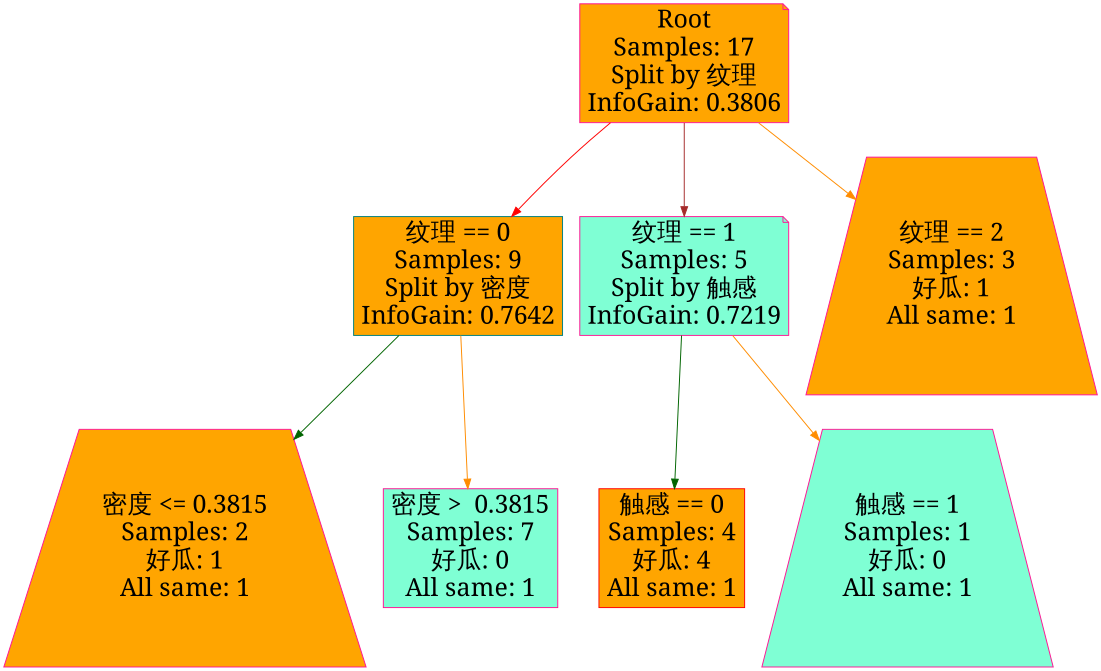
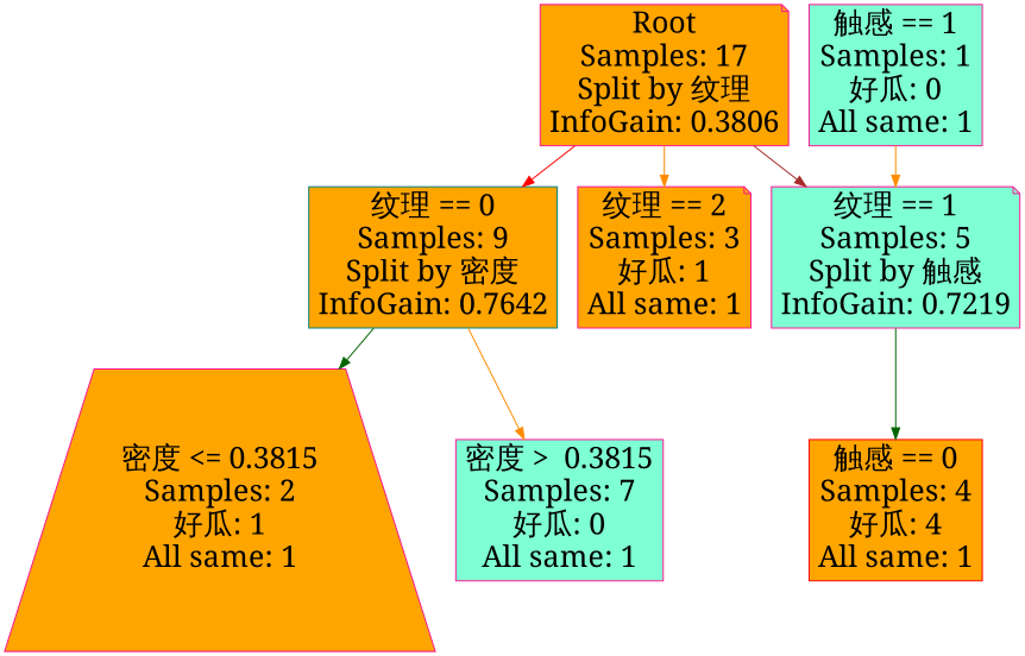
  digraph {
    fontname="Noto Serif"
    node [color=deeppink fillcolor=orange fontname="Noto Serif" fontsize=26 shape=box style=filled]
    edge [color=darkorange fontname="Noto Serif" fontsize=26]
    n1 [label="Root\nSamples: 17\nSplit by 纹理\nInfoGain: 0.3806" shape=note]
    n2 [color=teal label="纹理 == 0\nSamples: 9\nSplit by 密度\nInfoGain: 0.7642"]
    n3 [fillcolor=aquamarine label="纹理 == 1\nSamples: 5\nSplit by 触感\nInfoGain: 0.7219" shape=note]
-   n4 [label="纹理 == 2\nSamples: 3\n好瓜: 1\nAll same: 1" shape=trapezium]
+   n4 [label="纹理 == 2\nSamples: 3\n好瓜: 1\nAll same: 1" shape=note]
    n5 [label="密度 <= 0.3815\nSamples: 2\n好瓜: 1\nAll same: 1" shape=trapezium]
    n6 [fillcolor=aquamarine label="密度 >  0.3815\nSamples: 7\n好瓜: 0\nAll same: 1"]
    n7 [color=red label="触感 == 0\nSamples: 4\n好瓜: 4\nAll same: 1"]
-   n8 [fillcolor=aquamarine label="触感 == 1\nSamples: 1\n好瓜: 0\nAll same: 1" shape=trapezium]
+   n8 [fillcolor=aquamarine label="触感 == 1\nSamples: 1\n好瓜: 0\nAll same: 1"]
    n1 -> n2 [color=red]
    n1 -> n3 [color=brown]
    n1 -> n4
    n2 -> n5 [color=darkgreen]
    n2 -> n6
    n3 -> n7 [color=darkgreen]
-   n3 -> n8
+   n8 -> n3
  }
